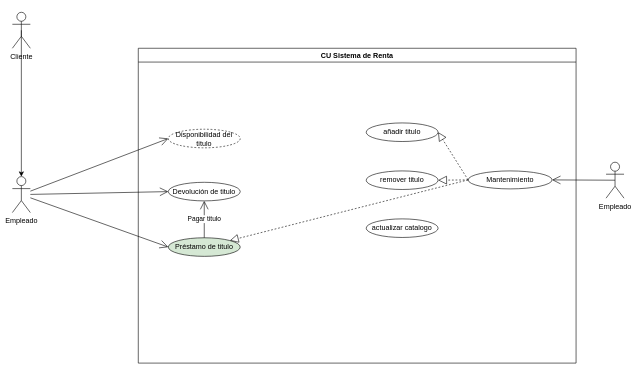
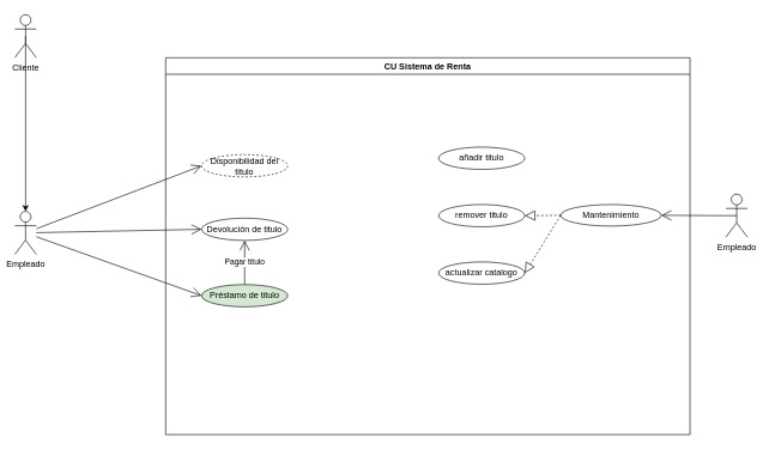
  <mxCell id="0" />
  <mxCell id="1" parent="0" />
  <mxCell id="2" value="Empleado" style="shape=umlActor;verticalLabelPosition=bottom;verticalAlign=top;html=1;" vertex="1" parent="1"><mxGeometry x="20" y="294" width="30" height="60" as="geometry" /></mxCell>
  <mxCell id="3" value="Empleado" style="shape=umlActor;verticalLabelPosition=bottom;verticalAlign=top;html=1;" vertex="1" parent="1"><mxGeometry x="1010" y="270" width="30" height="60" as="geometry" /></mxCell>
  <mxCell id="4" value="CU Sistema de Renta" style="swimlane;whiteSpace=wrap;html=1;" vertex="1" parent="1"><mxGeometry x="230" y="80" width="730" height="525" as="geometry" /></mxCell>
  <mxCell id="5" value="actualizar catalogo" style="ellipse;whiteSpace=wrap;html=1;" vertex="1" parent="4"><mxGeometry x="380" y="284.5" width="120" height="31" as="geometry" /></mxCell>
  <mxCell id="6" value="añadir titulo" style="ellipse;whiteSpace=wrap;html=1;" vertex="1" parent="4"><mxGeometry x="380" y="124.5" width="120" height="31" as="geometry" /></mxCell>
  <mxCell id="7" value="remover titulo" style="ellipse;whiteSpace=wrap;html=1;" vertex="1" parent="4"><mxGeometry x="380" y="204.5" width="120" height="31" as="geometry" /></mxCell>
  <mxCell id="8" value="Mantenimiento" style="ellipse;whiteSpace=wrap;html=1;" vertex="1" parent="4"><mxGeometry x="550" y="204.5" width="140" height="30" as="geometry" /></mxCell>
- <mxCell id="9" value="" style="endArrow=block;dashed=1;endFill=0;endSize=12;html=1;rounded=0;entryX=1;entryY=0.5;entryDx=0;entryDy=0;exitX=0;exitY=0.5;exitDx=0;exitDy=0;" edge="1" parent="4" source="8" target="6"><mxGeometry width="160" relative="1" as="geometry"><mxPoint x="190" y="274.5" as="sourcePoint" /><mxPoint x="350" y="274.5" as="targetPoint" /></mxGeometry></mxCell>
- <mxCell id="10" value="" style="endArrow=block;dashed=1;endFill=0;endSize=12;html=1;rounded=0;exitX=0;exitY=0.5;exitDx=0;exitDy=0;" edge="1" parent="4" source="8" target="14"><mxGeometry width="160" relative="1" as="geometry"><mxPoint x="180" y="264.5" as="sourcePoint" /><mxPoint x="340" y="264.5" as="targetPoint" /></mxGeometry></mxCell>
+ <mxCell id="10" value="" style="endArrow=block;dashed=1;endFill=0;endSize=12;html=1;rounded=0;entryX=1;entryY=0.5;entryDx=0;entryDy=0;exitX=0;exitY=0.5;exitDx=0;exitDy=0;" edge="1" parent="4" source="8" target="5"><mxGeometry width="160" relative="1" as="geometry"><mxPoint x="180" y="264.5" as="sourcePoint" /><mxPoint x="340" y="264.5" as="targetPoint" /></mxGeometry></mxCell>
  <mxCell id="11" value="" style="endArrow=block;dashed=1;endFill=0;endSize=12;html=1;rounded=0;entryX=1;entryY=0.5;entryDx=0;entryDy=0;exitX=0;exitY=0.5;exitDx=0;exitDy=0;" edge="1" parent="4" source="8" target="7"><mxGeometry width="160" relative="1" as="geometry"><mxPoint x="170" y="254.5" as="sourcePoint" /><mxPoint x="330" y="254.5" as="targetPoint" /></mxGeometry></mxCell>
  <mxCell id="12" value="Disponibilidad del titulo" style="ellipse;whiteSpace=wrap;html=1;dashed=1;" vertex="1" parent="4"><mxGeometry x="50" y="135" width="120" height="31" as="geometry" /></mxCell>
  <mxCell id="13" value="Devolución de titulo" style="ellipse;whiteSpace=wrap;html=1;" vertex="1" parent="4"><mxGeometry x="50" y="223.5" width="120" height="31" as="geometry" /></mxCell>
  <mxCell id="14" value="Préstamo de titulo" style="ellipse;whiteSpace=wrap;html=1;fillColor=#d5e8d4;" vertex="1" parent="4"><mxGeometry x="50" y="316" width="120" height="31" as="geometry" /></mxCell>
  <mxCell id="15" value="Pagar titulo" style="endArrow=open;endFill=1;endSize=12;html=1;rounded=0;entryX=0.5;entryY=1;entryDx=0;entryDy=0;exitX=0.5;exitY=0;exitDx=0;exitDy=0;" edge="1" parent="4" source="14" target="13"><mxGeometry width="160" relative="1" as="geometry"><mxPoint x="170" y="570" as="sourcePoint" /><mxPoint x="330" y="570" as="targetPoint" /></mxGeometry></mxCell>
  <mxCell id="16" value="Cliente" style="shape=umlActor;verticalLabelPosition=bottom;verticalAlign=top;html=1;outlineConnect=0;" vertex="1" parent="1"><mxGeometry x="20" y="20" width="30" height="60" as="geometry" /></mxCell>
  <mxCell id="17" style="edgeStyle=orthogonalEdgeStyle;rounded=0;orthogonalLoop=1;jettySize=auto;html=1;exitX=0.5;exitY=0.5;exitDx=0;exitDy=0;exitPerimeter=0;entryX=0.5;entryY=0;entryDx=0;entryDy=0;entryPerimeter=0;" edge="1" parent="1" source="16" target="2"><mxGeometry relative="1" as="geometry" /></mxCell>
  <mxCell id="18" value="" style="endArrow=open;endFill=1;endSize=12;html=1;rounded=0;entryX=0;entryY=0.5;entryDx=0;entryDy=0;" edge="1" parent="1" source="2" target="12"><mxGeometry width="160" relative="1" as="geometry"><mxPoint x="390" y="340" as="sourcePoint" /><mxPoint x="550" y="340" as="targetPoint" /></mxGeometry></mxCell>
  <mxCell id="19" value="" style="endArrow=open;endFill=1;endSize=12;html=1;rounded=0;entryX=0;entryY=0.5;entryDx=0;entryDy=0;" edge="1" parent="1" source="2" target="14"><mxGeometry width="160" relative="1" as="geometry"><mxPoint x="-85" y="574" as="sourcePoint" /><mxPoint x="155" y="470" as="targetPoint" /></mxGeometry></mxCell>
  <mxCell id="20" value="" style="endArrow=open;endFill=1;endSize=12;html=1;rounded=0;entryX=0;entryY=0.5;entryDx=0;entryDy=0;" edge="1" parent="1" source="2" target="13"><mxGeometry width="160" relative="1" as="geometry"><mxPoint x="70" y="319" as="sourcePoint" /><mxPoint x="310" y="215" as="targetPoint" /></mxGeometry></mxCell>
  <mxCell id="21" value="" style="endArrow=open;endFill=1;endSize=12;html=1;rounded=0;entryX=1;entryY=0.5;entryDx=0;entryDy=0;exitX=0.5;exitY=0.5;exitDx=0;exitDy=0;exitPerimeter=0;" edge="1" parent="1" source="3" target="8"><mxGeometry width="160" relative="1" as="geometry"><mxPoint x="880" y="650" as="sourcePoint" /><mxPoint x="1040" y="650" as="targetPoint" /></mxGeometry></mxCell>
